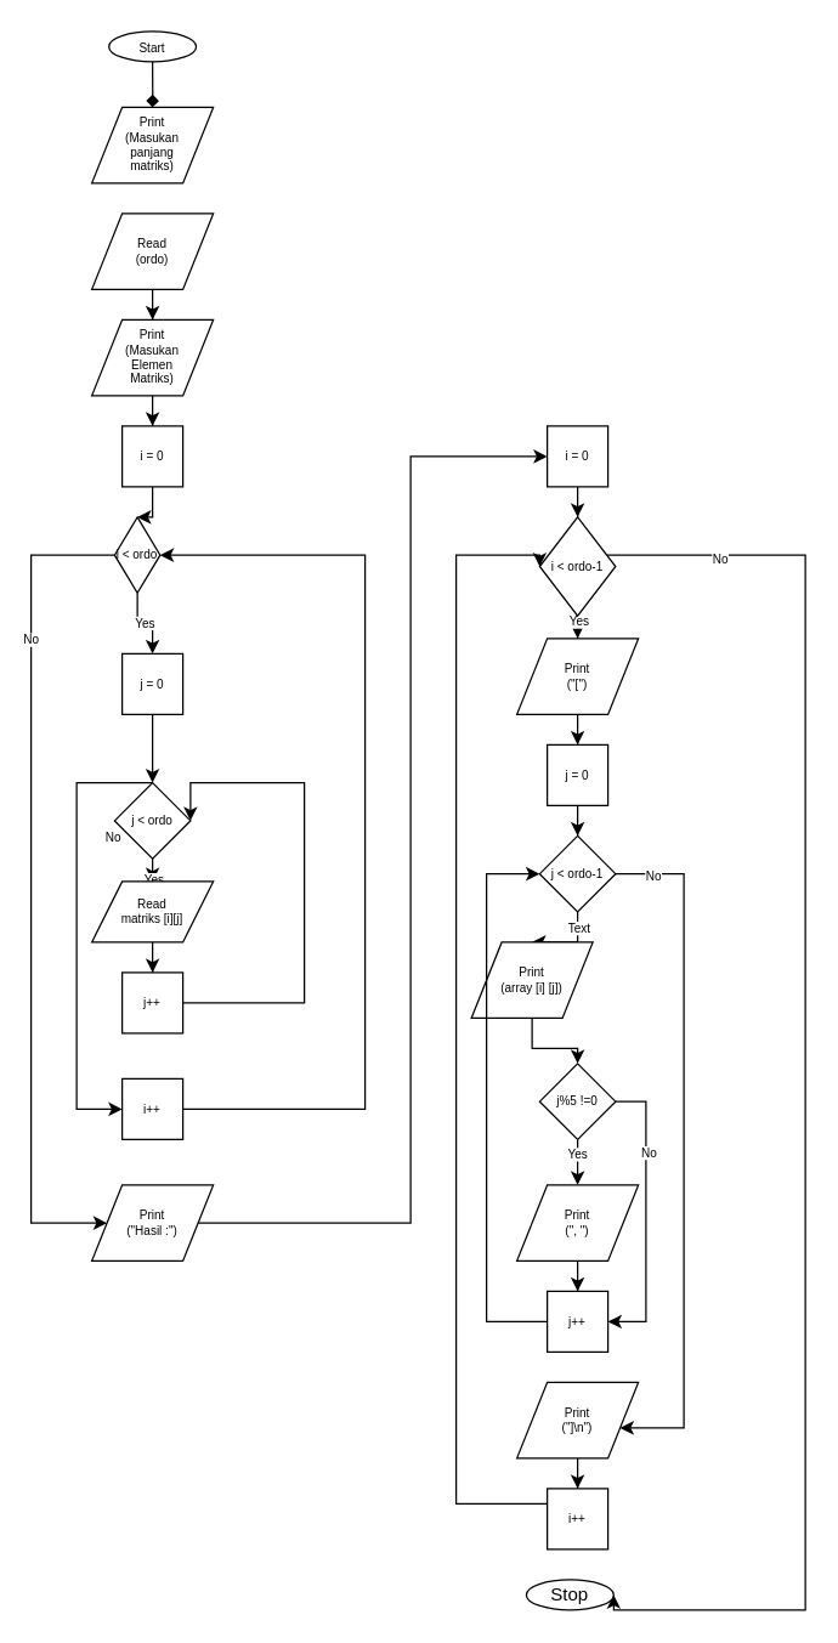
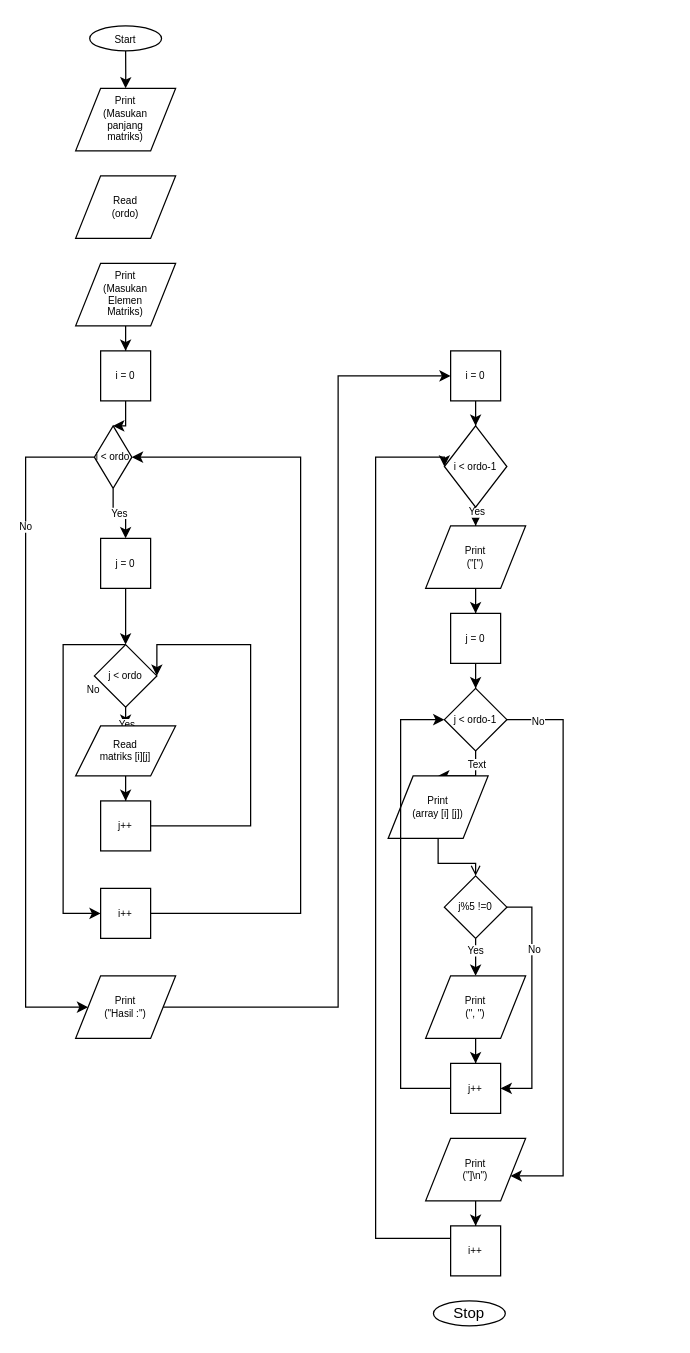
  <mxCell id="0" />
  <mxCell id="1" parent="0" />
- <mxCell id="2" style="edgeStyle=orthogonalEdgeStyle;rounded=0;orthogonalLoop=1;jettySize=auto;html=1;entryX=0.5;entryY=0;entryDx=0;entryDy=0;fontSize=8;endArrow=diamond;" edge="1" parent="1" source="3" target="4"><mxGeometry relative="1" as="geometry" /></mxCell>
+ <mxCell id="2" style="edgeStyle=orthogonalEdgeStyle;rounded=0;orthogonalLoop=1;jettySize=auto;html=1;entryX=0.5;entryY=0;entryDx=0;entryDy=0;fontSize=8;" edge="1" parent="1" source="3" target="4"><mxGeometry relative="1" as="geometry" /></mxCell>
  <mxCell id="3" value="&lt;font style=&quot;font-size: 8px&quot;&gt;Start&lt;/font&gt;" style="ellipse;whiteSpace=wrap;html=1;" vertex="1" parent="1"><mxGeometry x="71.25" y="20" width="57.5" height="20" as="geometry" /></mxCell>
  <mxCell id="4" value="&lt;div&gt;Print&lt;br&gt;&lt;/div&gt;&lt;div&gt;(Masukan &lt;br&gt;&lt;/div&gt;&lt;div&gt;panjang&lt;/div&gt;&lt;div&gt;matriks)&lt;br&gt;&lt;/div&gt;" style="shape=parallelogram;perimeter=parallelogramPerimeter;whiteSpace=wrap;html=1;fixedSize=1;fontSize=8;" vertex="1" parent="1"><mxGeometry x="60" y="70" width="80" height="50" as="geometry" /></mxCell>
- <mxCell id="5" style="edgeStyle=orthogonalEdgeStyle;rounded=0;orthogonalLoop=1;jettySize=auto;html=1;entryX=0.5;entryY=0;entryDx=0;entryDy=0;fontSize=8;" edge="1" parent="1" source="6" target="8"><mxGeometry relative="1" as="geometry" /></mxCell>
  <mxCell id="6" value="&lt;div&gt;Read&lt;br&gt;&lt;/div&gt;&lt;div&gt;(ordo)&lt;br&gt;&lt;/div&gt;" style="shape=parallelogram;perimeter=parallelogramPerimeter;whiteSpace=wrap;html=1;fixedSize=1;fontSize=8;" vertex="1" parent="1"><mxGeometry x="60" y="140" width="80" height="50" as="geometry" /></mxCell>
  <mxCell id="7" style="edgeStyle=orthogonalEdgeStyle;rounded=0;orthogonalLoop=1;jettySize=auto;html=1;entryX=0.5;entryY=0;entryDx=0;entryDy=0;fontSize=8;" edge="1" parent="1" source="8" target="10"><mxGeometry relative="1" as="geometry" /></mxCell>
  <mxCell id="8" value="&lt;div&gt;Print&lt;/div&gt;&lt;div&gt;(Masukan &lt;br&gt;&lt;/div&gt;&lt;div&gt;Elemen &lt;br&gt;&lt;/div&gt;&lt;div&gt;Matriks)&lt;br&gt;&lt;/div&gt;" style="shape=parallelogram;perimeter=parallelogramPerimeter;whiteSpace=wrap;html=1;fixedSize=1;fontSize=8;" vertex="1" parent="1"><mxGeometry x="60" y="210" width="80" height="50" as="geometry" /></mxCell>
  <mxCell id="9" style="edgeStyle=orthogonalEdgeStyle;rounded=0;orthogonalLoop=1;jettySize=auto;html=1;entryX=0.5;entryY=0;entryDx=0;entryDy=0;fontSize=8;" edge="1" parent="1" source="10" target="14"><mxGeometry relative="1" as="geometry" /></mxCell>
  <mxCell id="10" value="i = 0" style="whiteSpace=wrap;html=1;aspect=fixed;fontSize=8;" vertex="1" parent="1"><mxGeometry x="80" y="280" width="40" height="40" as="geometry" /></mxCell>
  <mxCell id="11" value="Yes" style="edgeStyle=orthogonalEdgeStyle;rounded=0;orthogonalLoop=1;jettySize=auto;html=1;fontSize=8;entryX=0.5;entryY=0;entryDx=0;entryDy=0;" edge="1" parent="1" source="14" target="16"><mxGeometry relative="1" as="geometry"><mxPoint x="100" y="420" as="targetPoint" /></mxGeometry></mxCell>
  <mxCell id="12" style="edgeStyle=orthogonalEdgeStyle;rounded=0;orthogonalLoop=1;jettySize=auto;html=1;entryX=0;entryY=0.5;entryDx=0;entryDy=0;fontSize=8;" edge="1" parent="1" source="14" target="29"><mxGeometry relative="1" as="geometry"><Array as="points"><mxPoint x="20" y="365" /><mxPoint x="20" y="805" /></Array></mxGeometry></mxCell>
  <mxCell id="13" value="No" style="edgeLabel;html=1;align=center;verticalAlign=middle;resizable=0;points=[];fontSize=8;" vertex="1" connectable="0" parent="12"><mxGeometry x="-0.596" y="-1" relative="1" as="geometry"><mxPoint as="offset" /></mxGeometry></mxCell>
  <mxCell id="14" value="i &amp;lt; ordo" style="rhombus;whiteSpace=wrap;html=1;fontSize=8;" vertex="1" parent="1"><mxGeometry x="75" y="340" width="30" height="50" as="geometry" /></mxCell>
  <mxCell id="15" style="edgeStyle=orthogonalEdgeStyle;rounded=0;orthogonalLoop=1;jettySize=auto;html=1;exitX=0.5;exitY=1;exitDx=0;exitDy=0;entryX=0.5;entryY=0;entryDx=0;entryDy=0;fontSize=8;" edge="1" parent="1" source="16" target="21"><mxGeometry relative="1" as="geometry" /></mxCell>
  <mxCell id="16" value="j = 0" style="whiteSpace=wrap;html=1;aspect=fixed;fontSize=8;" vertex="1" parent="1"><mxGeometry x="80" y="430" width="40" height="40" as="geometry" /></mxCell>
  <mxCell id="17" style="edgeStyle=orthogonalEdgeStyle;rounded=0;orthogonalLoop=1;jettySize=auto;html=1;fontSize=8;" edge="1" parent="1" source="21" target="23"><mxGeometry relative="1" as="geometry" /></mxCell>
  <mxCell id="18" value="Yes" style="edgeLabel;html=1;align=center;verticalAlign=middle;resizable=0;points=[];fontSize=8;" vertex="1" connectable="0" parent="17"><mxGeometry x="-0.184" relative="1" as="geometry"><mxPoint as="offset" /></mxGeometry></mxCell>
  <mxCell id="19" style="edgeStyle=orthogonalEdgeStyle;rounded=0;orthogonalLoop=1;jettySize=auto;html=1;entryX=0;entryY=0.5;entryDx=0;entryDy=0;fontSize=8;" edge="1" parent="1" source="21" target="27"><mxGeometry relative="1" as="geometry"><Array as="points"><mxPoint x="50" y="515" /><mxPoint x="50" y="730" /></Array></mxGeometry></mxCell>
  <mxCell id="20" value="No" style="edgeLabel;html=1;align=center;verticalAlign=middle;resizable=0;points=[];fontSize=8;" vertex="1" connectable="0" parent="19"><mxGeometry x="-0.856" y="1" relative="1" as="geometry"><mxPoint x="-6" y="34" as="offset" /></mxGeometry></mxCell>
  <mxCell id="21" value="j &amp;lt; ordo" style="rhombus;whiteSpace=wrap;html=1;fontSize=8;" vertex="1" parent="1"><mxGeometry x="75" y="515" width="50" height="50" as="geometry" /></mxCell>
  <mxCell id="22" style="edgeStyle=orthogonalEdgeStyle;rounded=0;orthogonalLoop=1;jettySize=auto;html=1;fontSize=8;" edge="1" parent="1" source="23" target="25"><mxGeometry relative="1" as="geometry" /></mxCell>
  <mxCell id="23" value="&lt;div&gt;Read&lt;/div&gt;&lt;div&gt;matriks [i][j] &lt;br&gt;&lt;/div&gt;" style="shape=parallelogram;perimeter=parallelogramPerimeter;whiteSpace=wrap;html=1;fixedSize=1;fontSize=8;" vertex="1" parent="1"><mxGeometry x="60" y="580.03" width="80" height="40" as="geometry" /></mxCell>
  <mxCell id="24" style="edgeStyle=orthogonalEdgeStyle;rounded=0;orthogonalLoop=1;jettySize=auto;html=1;entryX=1;entryY=0.5;entryDx=0;entryDy=0;fontSize=8;" edge="1" parent="1" source="25" target="21"><mxGeometry relative="1" as="geometry"><Array as="points"><mxPoint x="200" y="660" /><mxPoint x="200" y="515" /></Array></mxGeometry></mxCell>
  <mxCell id="25" value="j++" style="whiteSpace=wrap;html=1;aspect=fixed;fontSize=8;" vertex="1" parent="1"><mxGeometry x="80" y="640.03" width="40" height="40" as="geometry" /></mxCell>
  <mxCell id="26" style="edgeStyle=orthogonalEdgeStyle;rounded=0;orthogonalLoop=1;jettySize=auto;html=1;entryX=1;entryY=0.5;entryDx=0;entryDy=0;fontSize=8;" edge="1" parent="1" source="27" target="14"><mxGeometry relative="1" as="geometry"><Array as="points"><mxPoint x="240" y="730" /><mxPoint x="240" y="365" /></Array></mxGeometry></mxCell>
  <mxCell id="27" value="i++" style="whiteSpace=wrap;html=1;aspect=fixed;fontSize=8;" vertex="1" parent="1"><mxGeometry x="80" y="710" width="40" height="40" as="geometry" /></mxCell>
  <mxCell id="28" style="edgeStyle=orthogonalEdgeStyle;rounded=0;orthogonalLoop=1;jettySize=auto;html=1;fontSize=8;" edge="1" parent="1" source="29" target="31"><mxGeometry relative="1" as="geometry"><Array as="points"><mxPoint x="270" y="805" /><mxPoint x="270" y="300" /></Array></mxGeometry></mxCell>
  <mxCell id="29" value="&lt;div&gt;Print&lt;/div&gt;&lt;div&gt;(&quot;Hasil :&quot;)&lt;br&gt;&lt;/div&gt;" style="shape=parallelogram;perimeter=parallelogramPerimeter;whiteSpace=wrap;html=1;fixedSize=1;fontSize=8;" vertex="1" parent="1"><mxGeometry x="60" y="780" width="80" height="50" as="geometry" /></mxCell>
  <mxCell id="30" style="edgeStyle=orthogonalEdgeStyle;rounded=0;orthogonalLoop=1;jettySize=auto;html=1;entryX=0.5;entryY=0;entryDx=0;entryDy=0;fontSize=8;" edge="1" parent="1" source="31" target="36"><mxGeometry relative="1" as="geometry" /></mxCell>
  <mxCell id="31" value="i = 0" style="whiteSpace=wrap;html=1;aspect=fixed;fontSize=8;" vertex="1" parent="1"><mxGeometry x="360" y="280" width="40" height="40" as="geometry" /></mxCell>
  <mxCell id="32" style="edgeStyle=orthogonalEdgeStyle;rounded=0;orthogonalLoop=1;jettySize=auto;html=1;entryX=0.5;entryY=0;entryDx=0;entryDy=0;fontSize=8;" edge="1" parent="1" source="36" target="38"><mxGeometry relative="1" as="geometry" /></mxCell>
  <mxCell id="33" value="Yes" style="edgeLabel;html=1;align=center;verticalAlign=middle;resizable=0;points=[];fontSize=8;" vertex="1" connectable="0" parent="32"><mxGeometry x="0.142" relative="1" as="geometry"><mxPoint as="offset" /></mxGeometry></mxCell>
- <mxCell id="34" style="edgeStyle=orthogonalEdgeStyle;rounded=0;orthogonalLoop=1;jettySize=auto;html=1;fontSize=8;entryX=1;entryY=0.5;entryDx=0;entryDy=0;" edge="1" parent="1" source="36" target="60"><mxGeometry relative="1" as="geometry"><mxPoint x="520" y="990" as="targetPoint" /><Array as="points"><mxPoint x="530" y="365" /><mxPoint x="530" y="1060" /></Array></mxGeometry></mxCell>
- <mxCell id="35" value="No" style="edgeLabel;html=1;align=center;verticalAlign=middle;resizable=0;points=[];fontSize=8;" vertex="1" connectable="0" parent="34"><mxGeometry x="-0.847" y="-2" relative="1" as="geometry"><mxPoint as="offset" /></mxGeometry></mxCell>
  <mxCell id="36" value="i &amp;lt; ordo-1" style="rhombus;whiteSpace=wrap;html=1;fontSize=8;" vertex="1" parent="1"><mxGeometry x="355" y="340" width="50" height="65" as="geometry" /></mxCell>
  <mxCell id="37" style="edgeStyle=orthogonalEdgeStyle;rounded=0;orthogonalLoop=1;jettySize=auto;html=1;fontSize=8;" edge="1" parent="1" source="38" target="40"><mxGeometry relative="1" as="geometry" /></mxCell>
  <mxCell id="38" value="&lt;div&gt;Print&lt;/div&gt;&lt;div&gt;(&quot;[&quot;)&lt;br&gt;&lt;/div&gt;" style="shape=parallelogram;perimeter=parallelogramPerimeter;whiteSpace=wrap;html=1;fixedSize=1;fontSize=8;" vertex="1" parent="1"><mxGeometry x="340" y="420" width="80" height="50" as="geometry" /></mxCell>
  <mxCell id="39" style="edgeStyle=orthogonalEdgeStyle;rounded=0;orthogonalLoop=1;jettySize=auto;html=1;fontSize=8;" edge="1" parent="1" source="40" target="45"><mxGeometry relative="1" as="geometry" /></mxCell>
  <mxCell id="40" value="j = 0" style="whiteSpace=wrap;html=1;aspect=fixed;fontSize=8;" vertex="1" parent="1"><mxGeometry x="360" y="490" width="40" height="40" as="geometry" /></mxCell>
  <mxCell id="41" style="edgeStyle=orthogonalEdgeStyle;rounded=0;orthogonalLoop=1;jettySize=auto;html=1;entryX=0.5;entryY=0;entryDx=0;entryDy=0;fontSize=8;" edge="1" parent="1" source="45" target="47"><mxGeometry relative="1" as="geometry" /></mxCell>
  <mxCell id="42" value="Text" style="edgeLabel;html=1;align=center;verticalAlign=middle;resizable=0;points=[];fontSize=8;" vertex="1" connectable="0" parent="41"><mxGeometry x="-0.798" relative="1" as="geometry"><mxPoint y="5" as="offset" /></mxGeometry></mxCell>
  <mxCell id="43" style="edgeStyle=orthogonalEdgeStyle;rounded=0;orthogonalLoop=1;jettySize=auto;html=1;fontSize=8;" edge="1" parent="1" source="45" target="59"><mxGeometry relative="1" as="geometry"><Array as="points"><mxPoint x="450" y="575" /><mxPoint x="450" y="940" /></Array></mxGeometry></mxCell>
  <mxCell id="44" value="No" style="edgeLabel;html=1;align=center;verticalAlign=middle;resizable=0;points=[];fontSize=8;" vertex="1" connectable="0" parent="43"><mxGeometry x="-0.896" y="-1" relative="1" as="geometry"><mxPoint as="offset" /></mxGeometry></mxCell>
  <mxCell id="45" value="j &amp;lt; ordo-1" style="rhombus;whiteSpace=wrap;html=1;fontSize=8;" vertex="1" parent="1"><mxGeometry x="355" y="550" width="50" height="50" as="geometry" /></mxCell>
- <mxCell id="46" style="edgeStyle=orthogonalEdgeStyle;rounded=0;orthogonalLoop=1;jettySize=auto;html=1;entryX=0.5;entryY=0;entryDx=0;entryDy=0;fontSize=8;" edge="1" parent="1" source="47" target="51"><mxGeometry relative="1" as="geometry" /></mxCell>
+ <mxCell id="46" style="edgeStyle=orthogonalEdgeStyle;rounded=0;orthogonalLoop=1;jettySize=auto;html=1;entryX=0.5;entryY=0;entryDx=0;entryDy=0;fontSize=8;endArrow=open;" edge="1" parent="1" source="47" target="51"><mxGeometry relative="1" as="geometry" /></mxCell>
  <mxCell id="47" value="&lt;div&gt;Print&lt;/div&gt;&lt;div&gt;(array [i] [j])&lt;br&gt;&lt;/div&gt;" style="shape=parallelogram;perimeter=parallelogramPerimeter;whiteSpace=wrap;html=1;fixedSize=1;fontSize=8;" vertex="1" parent="1"><mxGeometry x="310" y="620.03" width="80" height="50" as="geometry" /></mxCell>
  <mxCell id="48" value="Yes" style="edgeStyle=orthogonalEdgeStyle;rounded=0;orthogonalLoop=1;jettySize=auto;html=1;entryX=0.5;entryY=0;entryDx=0;entryDy=0;fontSize=8;" edge="1" parent="1" source="51" target="53"><mxGeometry x="0.2" relative="1" as="geometry"><mxPoint as="offset" /></mxGeometry></mxCell>
  <mxCell id="49" style="edgeStyle=orthogonalEdgeStyle;rounded=0;orthogonalLoop=1;jettySize=auto;html=1;entryX=1;entryY=0.5;entryDx=0;entryDy=0;fontSize=8;" edge="1" parent="1" source="51" target="55"><mxGeometry relative="1" as="geometry"><Array as="points"><mxPoint x="425" y="725" /><mxPoint x="425" y="870" /></Array></mxGeometry></mxCell>
  <mxCell id="50" value="No" style="edgeLabel;html=1;align=center;verticalAlign=middle;resizable=0;points=[];fontSize=8;" vertex="1" connectable="0" parent="49"><mxGeometry x="-0.447" y="1" relative="1" as="geometry"><mxPoint as="offset" /></mxGeometry></mxCell>
  <mxCell id="51" value="j%5 !=0" style="rhombus;whiteSpace=wrap;html=1;fontSize=8;" vertex="1" parent="1"><mxGeometry x="355" y="700" width="50" height="50" as="geometry" /></mxCell>
  <mxCell id="52" style="edgeStyle=orthogonalEdgeStyle;rounded=0;orthogonalLoop=1;jettySize=auto;html=1;entryX=0.5;entryY=0;entryDx=0;entryDy=0;fontSize=8;" edge="1" parent="1" source="53" target="55"><mxGeometry relative="1" as="geometry" /></mxCell>
  <mxCell id="53" value="&lt;div&gt;Print&lt;/div&gt;&lt;div&gt;(&quot;, &quot;)&lt;br&gt;&lt;/div&gt;" style="shape=parallelogram;perimeter=parallelogramPerimeter;whiteSpace=wrap;html=1;fixedSize=1;fontSize=8;" vertex="1" parent="1"><mxGeometry x="340" y="780" width="80" height="50" as="geometry" /></mxCell>
  <mxCell id="54" style="edgeStyle=orthogonalEdgeStyle;rounded=0;orthogonalLoop=1;jettySize=auto;html=1;entryX=0;entryY=0.5;entryDx=0;entryDy=0;fontSize=8;" edge="1" parent="1" source="55" target="45"><mxGeometry relative="1" as="geometry"><Array as="points"><mxPoint x="320" y="870" /><mxPoint x="320" y="575" /></Array></mxGeometry></mxCell>
  <mxCell id="55" value="j++" style="whiteSpace=wrap;html=1;aspect=fixed;fontSize=8;" vertex="1" parent="1"><mxGeometry x="360" y="850" width="40" height="40" as="geometry" /></mxCell>
  <mxCell id="56" style="edgeStyle=orthogonalEdgeStyle;rounded=0;orthogonalLoop=1;jettySize=auto;html=1;entryX=0;entryY=0.5;entryDx=0;entryDy=0;fontSize=8;" edge="1" parent="1" source="57" target="36"><mxGeometry relative="1" as="geometry"><Array as="points"><mxPoint x="300" y="990" /><mxPoint x="300" y="365" /></Array></mxGeometry></mxCell>
  <mxCell id="57" value="i++" style="whiteSpace=wrap;html=1;aspect=fixed;fontSize=8;" vertex="1" parent="1"><mxGeometry x="360" y="980" width="40" height="40" as="geometry" /></mxCell>
  <mxCell id="58" style="edgeStyle=orthogonalEdgeStyle;rounded=0;orthogonalLoop=1;jettySize=auto;html=1;entryX=0.5;entryY=0;entryDx=0;entryDy=0;fontSize=8;" edge="1" parent="1" source="59" target="57"><mxGeometry relative="1" as="geometry" /></mxCell>
  <mxCell id="59" value="&lt;div&gt;Print&lt;/div&gt;&lt;div&gt;(&quot;]\n&quot;)&lt;br&gt;&lt;/div&gt;" style="shape=parallelogram;perimeter=parallelogramPerimeter;whiteSpace=wrap;html=1;fixedSize=1;fontSize=8;" vertex="1" parent="1"><mxGeometry x="340" y="910" width="80" height="50" as="geometry" /></mxCell>
  <mxCell id="60" value="&lt;div&gt;Stop&lt;/div&gt;" style="ellipse;whiteSpace=wrap;html=1;" vertex="1" parent="1"><mxGeometry x="346.25" y="1040" width="57.5" height="20" as="geometry" /></mxCell>
